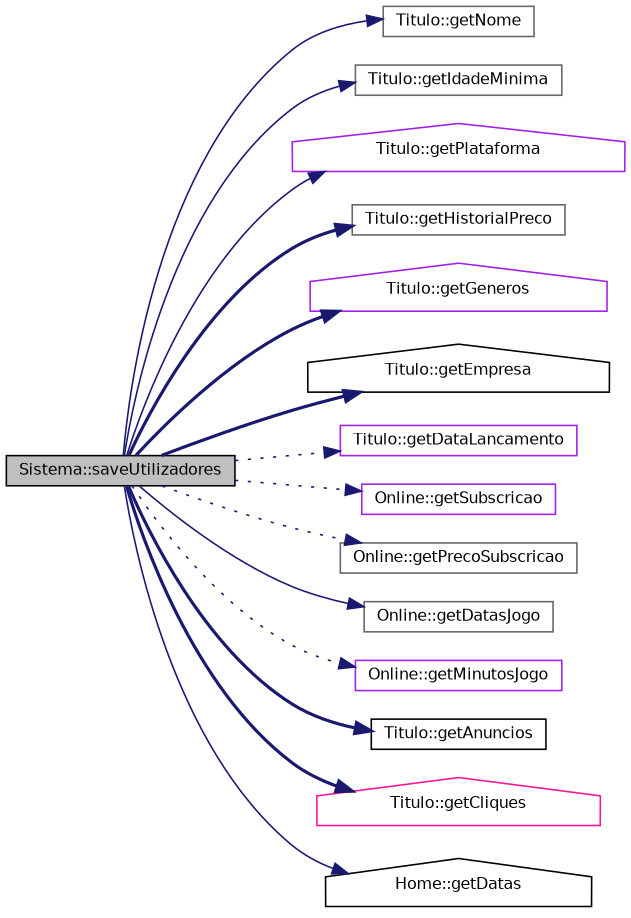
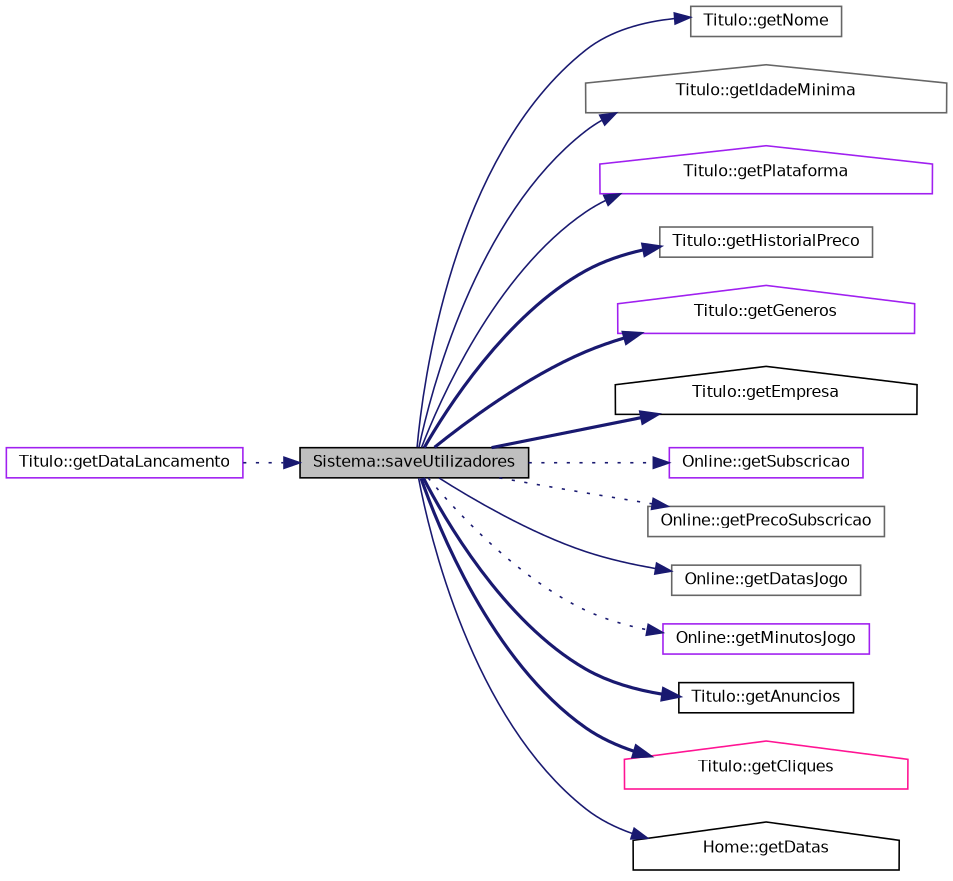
  digraph {
    rankdir=LR
    node [color=gray40 fillcolor=white fontname=Helvetica fontsize=10 shape=box style=filled]
    edge [color=midnightblue fontname=Helvetica fontsize=10 labelfontname=Helvetica labelfontsize=10 style=solid]
    n1 [color=black fillcolor=grey75 fontcolor=black height=0.2 label="Sistema::saveUtilizadores" width=0.4]
    n2 [height=0.2 label="Titulo::getNome" width=0.4]
-   n3 [height=0.2 label="Titulo::getIdadeMinima" width=0.4]
+   n3 [height=0.2 label="Titulo::getIdadeMinima" shape=house width=0.4]
    n4 [color=purple height=0.2 label="Titulo::getPlataforma" shape=house width=0.4]
    n5 [height=0.2 label="Titulo::getHistorialPreco" width=0.4]
    n6 [color=purple height=0.2 label="Titulo::getGeneros" shape=house width=0.4]
    n7 [color=black height=0.2 label="Titulo::getEmpresa" shape=house width=0.4]
    n8 [color=purple height=0.2 label="Titulo::getDataLancamento" width=0.4]
    n9 [color=purple height=0.2 label="Online::getSubscricao" width=0.4]
    n10 [height=0.2 label="Online::getPrecoSubscricao" width=0.4]
    n11 [height=0.2 label="Online::getDatasJogo" width=0.4]
    n12 [color=purple height=0.2 label="Online::getMinutosJogo" width=0.4]
    n13 [color=black height=0.2 label="Titulo::getAnuncios" width=0.4]
    n14 [color=deeppink height=0.2 label="Titulo::getCliques" shape=house width=0.4]
    n15 [color=black height=0.2 label="Home::getDatas" shape=house width=0.4]
    n1 -> n2
    n1 -> n3
    n1 -> n4
    n1 -> n5 [style=bold]
    n1 -> n6 [style=bold]
    n1 -> n7 [style=bold]
-   n1 -> n8 [style=dotted]
+   n8 -> n1 [style=dotted]
    n1 -> n9 [style=dotted]
    n1 -> n10 [style=dotted]
    n1 -> n11
    n1 -> n12 [style=dotted]
    n1 -> n13 [style=bold]
    n1 -> n14 [style=bold]
    n1 -> n15
  }
